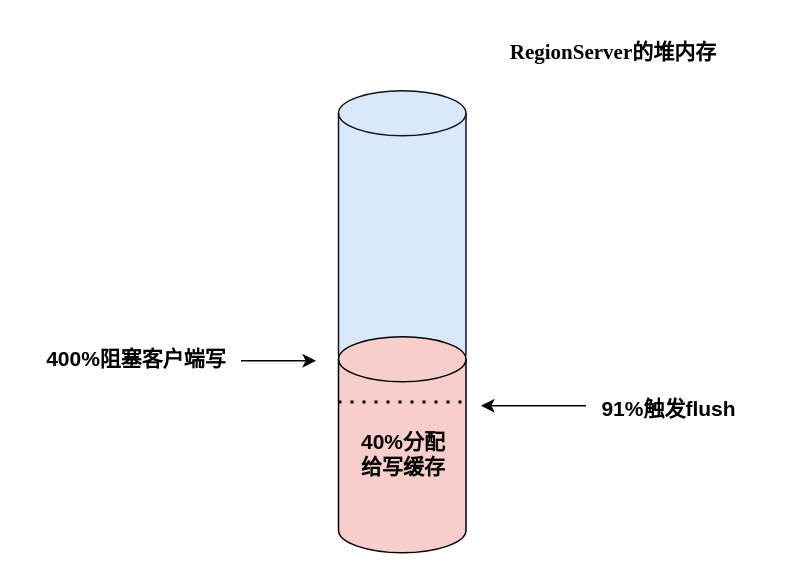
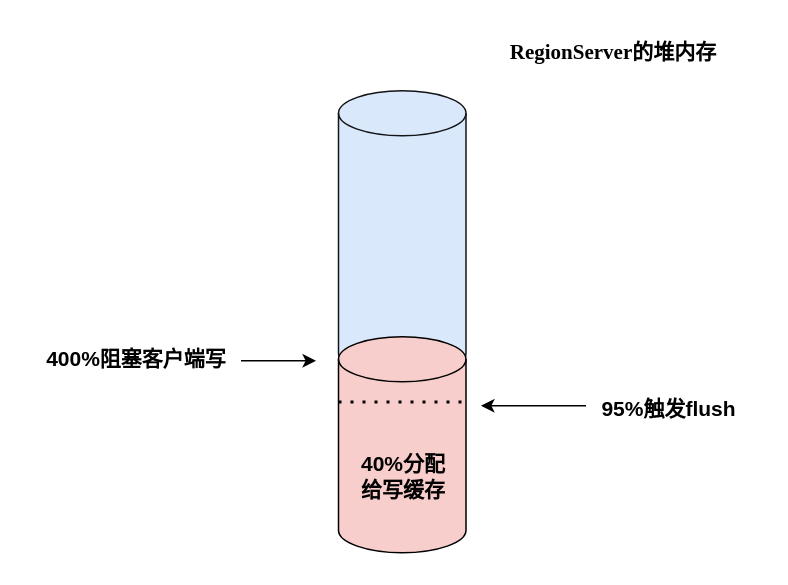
  <mxCell id="0" />
  <mxCell id="1" parent="0" />
  <mxCell id="2" value="" style="shape=cylinder3;whiteSpace=wrap;html=1;boundedLbl=1;backgroundOutline=1;size=15;rotation=0;fillColor=#dae8fc;strokeColor=#131416;" vertex="1" parent="1"><mxGeometry x="225" y="60" width="85" height="190" as="geometry" /></mxCell>
  <mxCell id="3" value="" style="shape=cylinder3;whiteSpace=wrap;html=1;boundedLbl=1;backgroundOutline=1;size=15;fillColor=#f8cecc;strokeColor=#000000;" vertex="1" parent="1"><mxGeometry x="225" y="224" width="85" height="144" as="geometry" /></mxCell>
  <mxCell id="4" value="&lt;font size=&quot;1&quot; face=&quot;Verdana&quot;&gt;&lt;b style=&quot;font-size: 14px;&quot;&gt;RegionServer的堆内存&lt;/b&gt;&lt;/font&gt;" style="text;html=1;align=center;verticalAlign=middle;resizable=0;points=[];autosize=1;strokeColor=none;fillColor=none;" vertex="1" parent="1"><mxGeometry x="312.5" y="20" width="190" height="30" as="geometry" /></mxCell>
- <mxCell id="5" value="&lt;b style=&quot;font-size: 14px;&quot;&gt;40%分配&lt;br&gt;给写缓存&lt;/b&gt;" style="text;html=1;align=center;verticalAlign=middle;resizable=0;points=[];autosize=1;strokeColor=none;fillColor=none;" vertex="1" parent="1"><mxGeometry x="227.5" y="277" width="80" height="50" as="geometry" /></mxCell>
+ <mxCell id="5" value="&lt;b style=&quot;font-size: 14px;&quot;&gt;40%分配&lt;br&gt;给写缓存&lt;/b&gt;" style="text;html=1;align=center;verticalAlign=middle;resizable=0;points=[];autosize=1;strokeColor=none;fillColor=none;" vertex="1" parent="1"><mxGeometry x="227.5" y="292" width="80" height="50" as="geometry" /></mxCell>
  <mxCell id="6" value="" style="endArrow=none;dashed=1;html=1;dashPattern=1 3;strokeWidth=2;rounded=0;exitX=0;exitY=0;exitDx=0;exitDy=43.5;exitPerimeter=0;entryX=1;entryY=0;entryDx=0;entryDy=43.5;entryPerimeter=0;" edge="1" parent="1" source="3" target="3"><mxGeometry width="50" height="50" relative="1" as="geometry"><mxPoint x="400" y="280" as="sourcePoint" /><mxPoint x="450" y="230" as="targetPoint" /></mxGeometry></mxCell>
  <mxCell id="7" value="" style="endArrow=classic;html=1;rounded=0;" edge="1" parent="1"><mxGeometry width="50" height="50" relative="1" as="geometry"><mxPoint x="390" y="270" as="sourcePoint" /><mxPoint x="320" y="270" as="targetPoint" /></mxGeometry></mxCell>
- <mxCell id="8" value="&lt;b style=&quot;font-size: 14px;&quot;&gt;91%触发flush&lt;br&gt;&lt;/b&gt;" style="text;html=1;align=center;verticalAlign=middle;resizable=0;points=[];autosize=1;strokeColor=none;fillColor=none;" vertex="1" parent="1"><mxGeometry x="390" y="257" width="110" height="30" as="geometry" /></mxCell>
+ <mxCell id="8" value="&lt;b style=&quot;font-size: 14px;&quot;&gt;95%触发flush&lt;br&gt;&lt;/b&gt;" style="text;html=1;align=center;verticalAlign=middle;resizable=0;points=[];autosize=1;strokeColor=none;fillColor=none;" vertex="1" parent="1"><mxGeometry x="390" y="257" width="110" height="30" as="geometry" /></mxCell>
  <mxCell id="9" value="" style="endArrow=classic;html=1;rounded=0;" edge="1" parent="1"><mxGeometry width="50" height="50" relative="1" as="geometry"><mxPoint x="160" y="240" as="sourcePoint" /><mxPoint x="210" y="240" as="targetPoint" /></mxGeometry></mxCell>
  <mxCell id="10" value="&lt;b style=&quot;font-size: 14px;&quot;&gt;400%阻塞客户端写&lt;br&gt;&lt;/b&gt;" style="text;html=1;align=center;verticalAlign=middle;resizable=0;points=[];autosize=1;strokeColor=none;fillColor=none;" vertex="1" parent="1"><mxGeometry x="20" y="224" width="140" height="30" as="geometry" /></mxCell>
